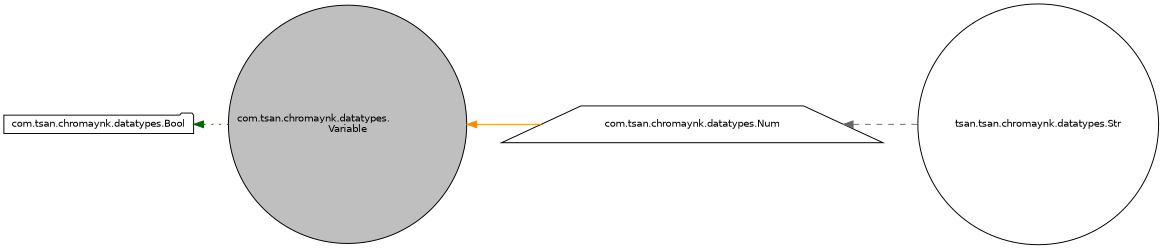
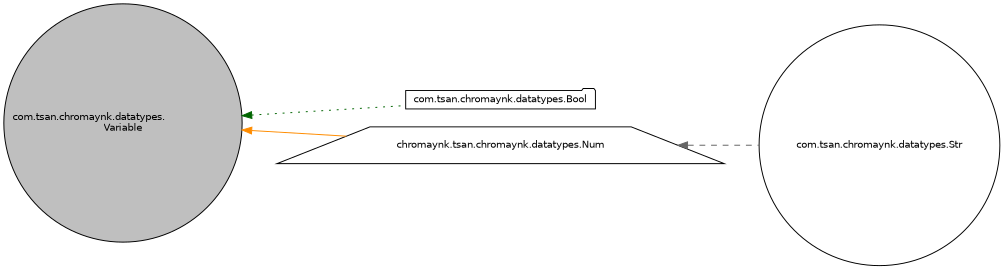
  digraph {
    rankdir=LR
    node [color=black fillcolor=white fontname=Helvetica fontsize=10 shape=circle style=filled]
    edge [dir=back fontname=Helvetica fontsize=10 labelfontname=Helvetica labelfontsize=10]
    n1 [fillcolor=grey75 fontcolor=black height=0.2 label="com.tsan.chromaynk.datatypes.\lVariable" width=0.4]
    n2 [height=0.2 label="com.tsan.chromaynk.datatypes.Bool" shape=folder width=0.4]
-   n3 [height=0.2 label="com.tsan.chromaynk.datatypes.Num" shape=trapezium width=0.4]
-   n4 [height=0.2 label="tsan.tsan.chromaynk.datatypes.Str" width=0.4]
-   n2 -> n1 [color=darkgreen style=dotted]
+   n3 [height=0.2 label="chromaynk.tsan.chromaynk.datatypes.Num" shape=trapezium width=0.4]
+   n4 [height=0.2 label="com.tsan.chromaynk.datatypes.Str" width=0.4]
+   n1 -> n2 [color=darkgreen style=dotted]
    n1 -> n3 [color=darkorange style=solid]
    n3 -> n4 [color=gray40 style=dashed]
  }
